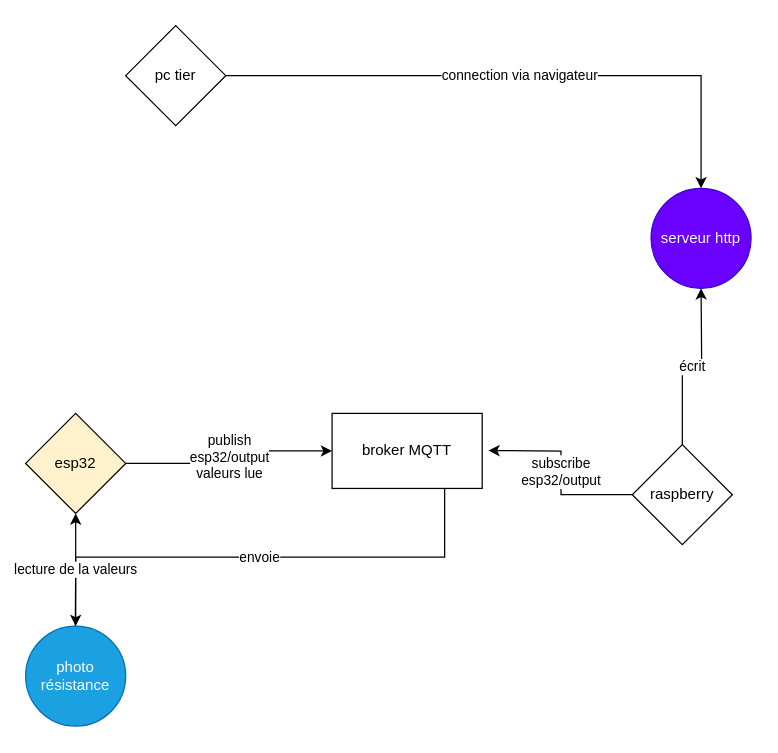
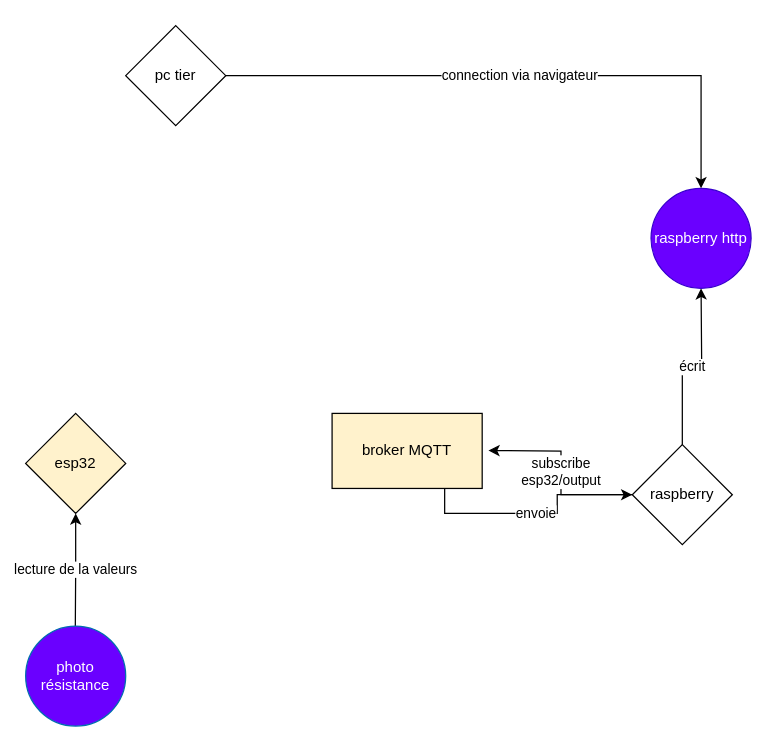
  <mxCell id="0" />
  <mxCell id="1" parent="0" />
- <mxCell id="2" value="envoie" style="edgeStyle=orthogonalEdgeStyle;rounded=0;orthogonalLoop=1;jettySize=auto;html=1;exitX=0.75;exitY=1;exitDx=0;exitDy=0;startArrow=none;startFill=0;endArrow=classic;endFill=1;" edge="1" parent="1" source="3" target="13"><mxGeometry relative="1" as="geometry" /></mxCell>
- <mxCell id="3" value="broker MQTT" style="whiteSpace=wrap;html=1;" vertex="1" parent="1"><mxGeometry x="265" y="330" width="120" height="60" as="geometry" /></mxCell>
- <mxCell id="4" value="publish&lt;br&gt;esp32/output&lt;br&gt;valeurs lue" style="edgeStyle=orthogonalEdgeStyle;rounded=0;orthogonalLoop=1;jettySize=auto;html=1;exitX=1;exitY=0.5;exitDx=0;exitDy=0;" edge="1" parent="1" source="6" target="3"><mxGeometry relative="1" as="geometry" /></mxCell>
+ <mxCell id="2" value="envoie" style="edgeStyle=orthogonalEdgeStyle;rounded=0;orthogonalLoop=1;jettySize=auto;html=1;exitX=0.75;exitY=1;exitDx=0;exitDy=0;startArrow=none;startFill=0;endArrow=classic;endFill=1;" edge="1" parent="1" source="3" target="9"><mxGeometry relative="1" as="geometry" /></mxCell>
+ <mxCell id="3" value="broker MQTT" style="whiteSpace=wrap;html=1;fillColor=#fff2cc;" vertex="1" parent="1"><mxGeometry x="265" y="330" width="120" height="60" as="geometry" /></mxCell>
  <mxCell id="5" value="lecture de la valeurs" style="edgeStyle=orthogonalEdgeStyle;rounded=0;orthogonalLoop=1;jettySize=auto;html=1;exitX=0.5;exitY=1;exitDx=0;exitDy=0;endArrow=none;endFill=0;startArrow=classic;startFill=1;" edge="1" parent="1" source="6"><mxGeometry relative="1" as="geometry"><mxPoint x="59.724" y="500" as="targetPoint" /></mxGeometry></mxCell>
  <mxCell id="6" value="esp32" style="rhombus;whiteSpace=wrap;html=1;fillColor=#fff2cc;" vertex="1" parent="1"><mxGeometry x="20" y="330" width="80" height="80" as="geometry" /></mxCell>
  <mxCell id="7" value="écrit" style="edgeStyle=orthogonalEdgeStyle;rounded=0;orthogonalLoop=1;jettySize=auto;html=1;exitX=0.5;exitY=0;exitDx=0;exitDy=0;" edge="1" parent="1" source="9"><mxGeometry relative="1" as="geometry"><mxPoint x="560" y="230" as="targetPoint" /></mxGeometry></mxCell>
  <mxCell id="8" value="subscribe&lt;br&gt;esp32/output" style="edgeStyle=orthogonalEdgeStyle;rounded=0;orthogonalLoop=1;jettySize=auto;html=1;exitX=0;exitY=0.5;exitDx=0;exitDy=0;" edge="1" parent="1" source="9"><mxGeometry relative="1" as="geometry"><mxPoint x="390" y="359.69" as="targetPoint" /></mxGeometry></mxCell>
  <mxCell id="9" value="raspberry" style="rhombus;whiteSpace=wrap;html=1;" vertex="1" parent="1"><mxGeometry x="505" y="355" width="80" height="80" as="geometry" /></mxCell>
- <mxCell id="10" value="serveur http" style="ellipse;whiteSpace=wrap;html=1;fillColor=#6a00ff;strokeColor=#3700CC;fontColor=#ffffff;" vertex="1" parent="1"><mxGeometry x="520" y="150" width="80" height="80" as="geometry" /></mxCell>
+ <mxCell id="10" value="raspberry http" style="ellipse;whiteSpace=wrap;html=1;fillColor=#6a00ff;strokeColor=#3700CC;fontColor=#ffffff;" vertex="1" parent="1"><mxGeometry x="520" y="150" width="80" height="80" as="geometry" /></mxCell>
  <mxCell id="11" value="connection via navigateur" style="edgeStyle=orthogonalEdgeStyle;rounded=0;orthogonalLoop=1;jettySize=auto;html=1;exitX=1;exitY=0.5;exitDx=0;exitDy=0;entryX=0.5;entryY=0;entryDx=0;entryDy=0;" edge="1" parent="1" source="12" target="10"><mxGeometry relative="1" as="geometry" /></mxCell>
  <mxCell id="12" value="pc tier" style="rhombus;whiteSpace=wrap;html=1;" vertex="1" parent="1"><mxGeometry x="100" y="20" width="80" height="80" as="geometry" /></mxCell>
- <mxCell id="13" value="photo résistance" style="ellipse;whiteSpace=wrap;html=1;fillColor=#1ba1e2;strokeColor=#006EAF;fontColor=#ffffff;" vertex="1" parent="1"><mxGeometry x="20" y="500" width="80" height="80" as="geometry" /></mxCell>
+ <mxCell id="13" value="photo résistance" style="ellipse;whiteSpace=wrap;html=1;fillColor=#6a00ff;strokeColor=#006EAF;fontColor=#ffffff;" vertex="1" parent="1"><mxGeometry x="20" y="500" width="80" height="80" as="geometry" /></mxCell>
